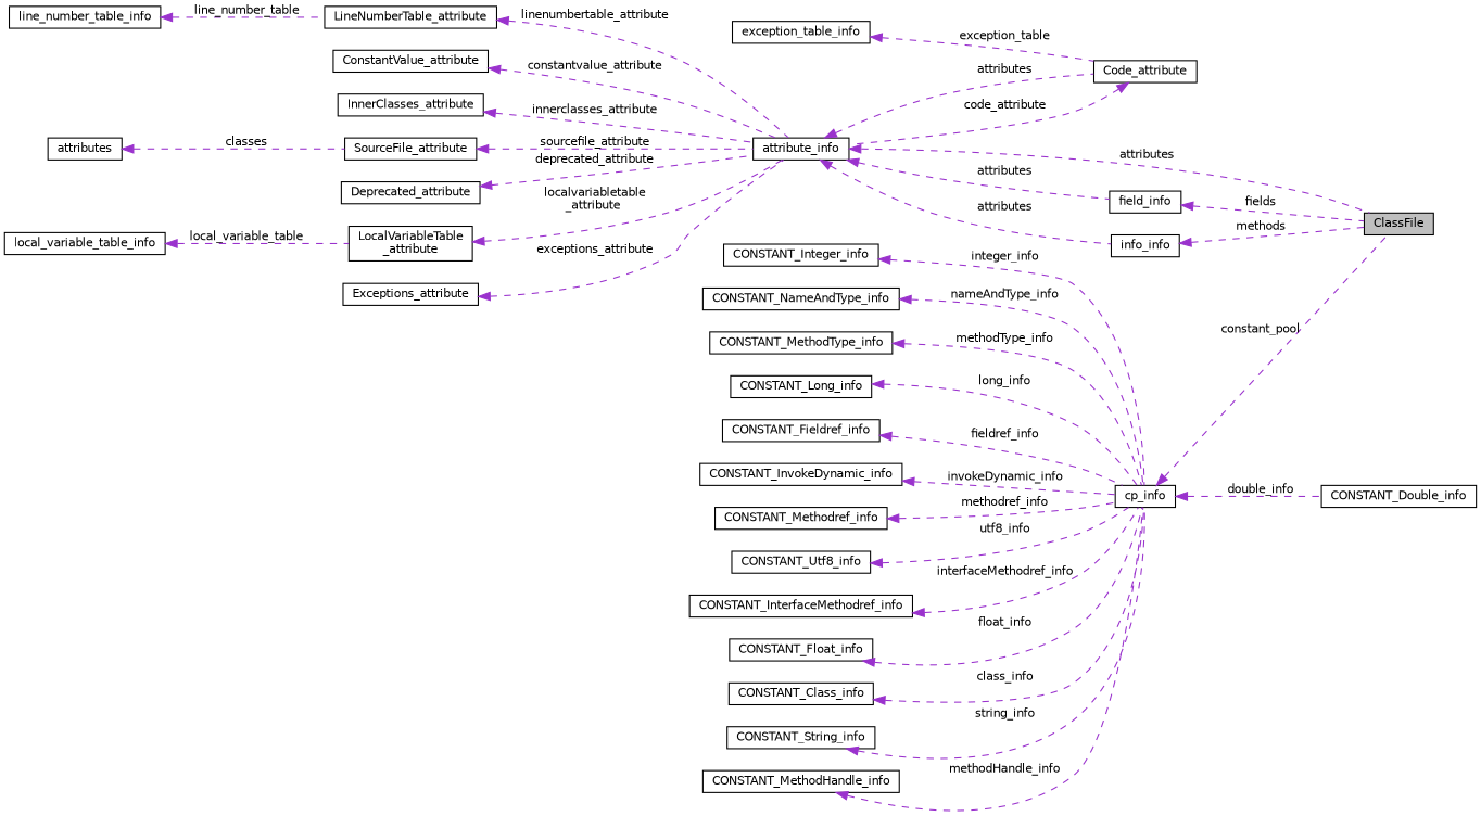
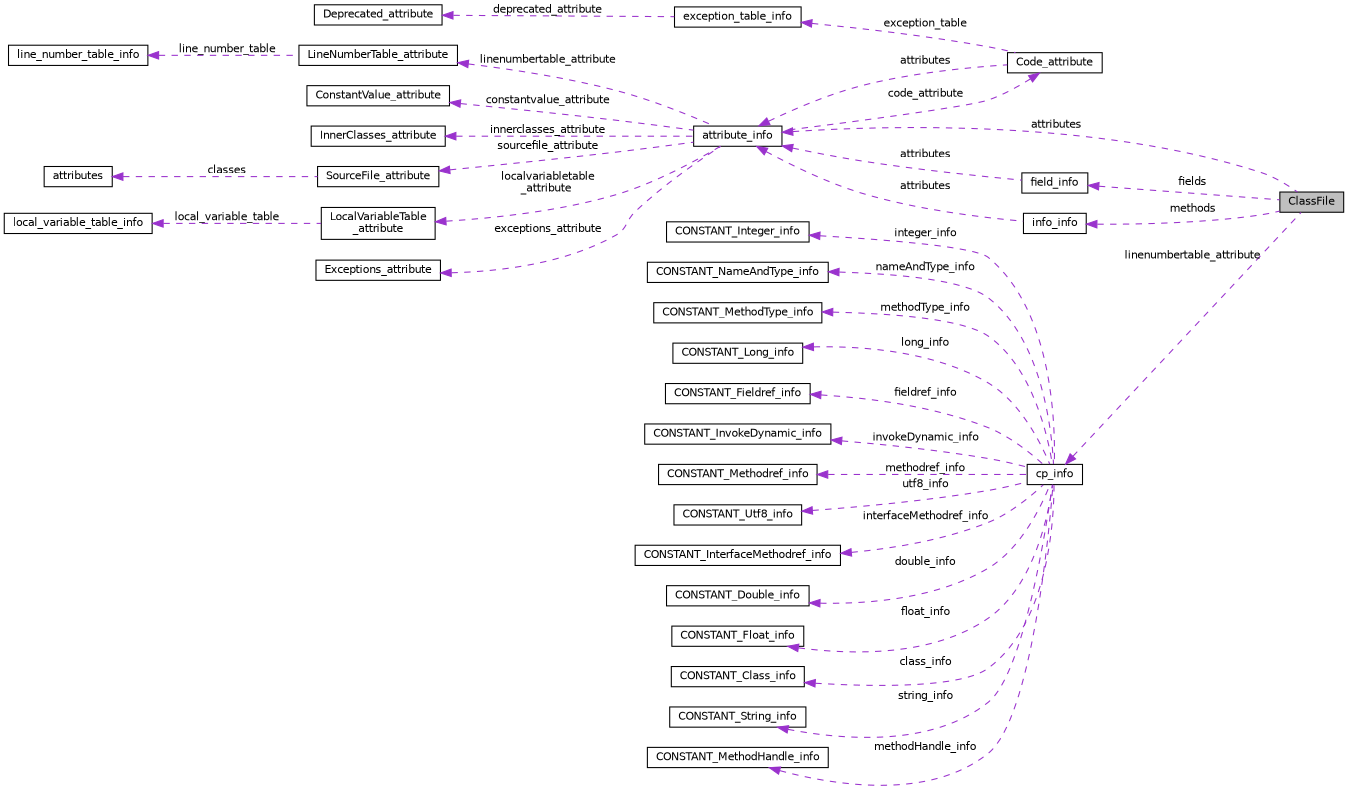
  digraph {
    rankdir=LR
    node [color=black fillcolor=white fontname=Helvetica fontsize=10 shape=record style=filled]
    edge [color=darkorchid3 dir=back fontname=Helvetica fontsize=10 labelfontname=Helvetica labelfontsize=10 style=dashed]
    n1 [fillcolor=grey75 fontcolor=black height=0.2 label=ClassFile width=0.4]
    n2 [height=0.2 label=field_info width=0.4]
    n3 [height=0.2 label=attribute_info width=0.4]
    n4 [height=0.2 label=Code_attribute width=0.4]
    n5 [height=0.2 label=info_info width=0.4]
    n6 [height=0.2 label=LineNumberTable_attribute width=0.4]
    n7 [height=0.2 label=line_number_table_info width=0.4]
    n8 [height=0.2 label=ConstantValue_attribute width=0.4]
    n9 [height=0.2 label=InnerClasses_attribute width=0.4]
    n10 [height=0.2 label=attributes width=0.4]
    n11 [height=0.2 label=SourceFile_attribute width=0.4]
    n12 [height=0.2 label=Deprecated_attribute width=0.4]
    n13 [height=0.2 label="LocalVariableTable\l_attribute" width=0.4]
    n14 [height=0.2 label=local_variable_table_info width=0.4]
    n15 [height=0.2 label=Exceptions_attribute width=0.4]
    n16 [height=0.2 label=exception_table_info width=0.4]
    n17 [height=0.2 label=cp_info width=0.4]
    n18 [height=0.2 label=CONSTANT_Integer_info width=0.4]
    n19 [height=0.2 label=CONSTANT_NameAndType_info width=0.4]
    n20 [height=0.2 label=CONSTANT_MethodType_info width=0.4]
    n21 [height=0.2 label=CONSTANT_Long_info width=0.4]
    n22 [height=0.2 label=CONSTANT_Fieldref_info width=0.4]
    n23 [height=0.2 label=CONSTANT_InvokeDynamic_info width=0.4]
    n24 [height=0.2 label=CONSTANT_Methodref_info width=0.4]
    n25 [height=0.2 label=CONSTANT_Utf8_info width=0.4]
    n26 [height=0.2 label=CONSTANT_InterfaceMethodref_info width=0.4]
    n27 [height=0.2 label=CONSTANT_Double_info width=0.4]
    n28 [height=0.2 label=CONSTANT_Float_info width=0.4]
    n29 [height=0.2 label=CONSTANT_Class_info width=0.4]
    n30 [height=0.2 label=CONSTANT_String_info width=0.4]
    n31 [height=0.2 label=CONSTANT_MethodHandle_info width=0.4]
    n2 -> n1 [label=" fields"]
    n3 -> n1 [label=" attributes"]
    n3 -> n2 [label=" attributes"]
    n3 -> n4 [label=" attributes"]
    n3 -> n5 [label=" attributes"]
    n4 -> n3 [label=" code_attribute"]
    n5 -> n1 [label=" methods"]
    n6 -> n3 [label=" linenumbertable_attribute"]
    n7 -> n6 [label=" line_number_table"]
    n8 -> n3 [label=" constantvalue_attribute"]
    n9 -> n3 [label=" innerclasses_attribute"]
    n10 -> n11 [label=" classes"]
    n11 -> n3 [label=" sourcefile_attribute"]
-   n12 -> n3 [label=" deprecated_attribute"]
+   n12 -> n16 [label=" deprecated_attribute"]
    n13 -> n3 [label=" localvariabletable\l_attribute"]
    n14 -> n13 [label=" local_variable_table"]
    n15 -> n3 [label=" exceptions_attribute"]
    n16 -> n4 [label=" exception_table"]
-   n17 -> n1 [label=" constant_pool"]
+   n17 -> n1 [label=" linenumbertable_attribute"]
    n18 -> n17 [label=" integer_info"]
    n19 -> n17 [label=" nameAndType_info"]
    n20 -> n17 [label=" methodType_info"]
    n21 -> n17 [label=" long_info"]
    n22 -> n17 [label=" fieldref_info"]
    n23 -> n17 [label=" invokeDynamic_info"]
    n24 -> n17 [label=" methodref_info"]
    n25 -> n17 [label=" utf8_info"]
    n26 -> n17 [label=" interfaceMethodref_info"]
-   n17 -> n27 [label=" double_info"]
+   n27 -> n17 [label=" double_info"]
    n28 -> n17 [label=" float_info"]
    n29 -> n17 [label=" class_info"]
    n30 -> n17 [label=" string_info"]
    n31 -> n17 [label=" methodHandle_info"]
  }
